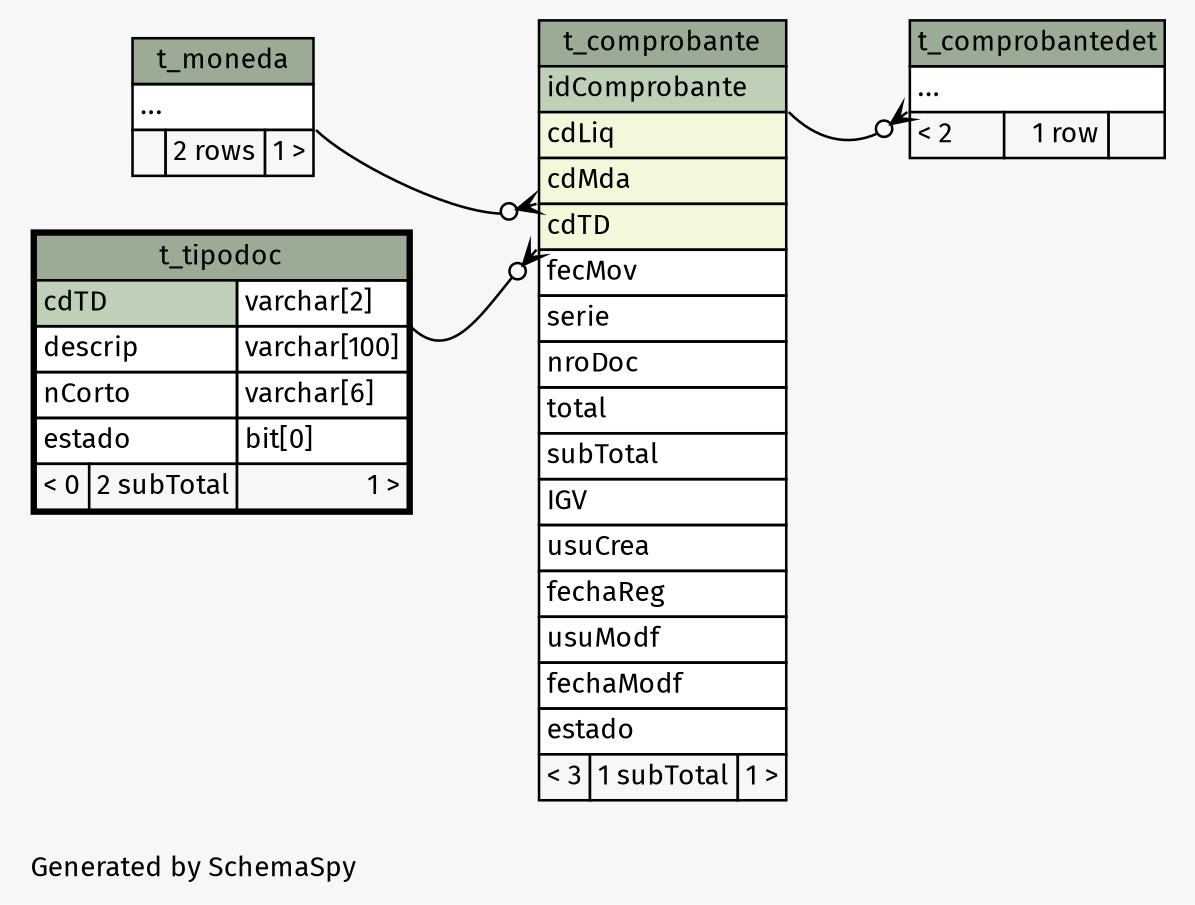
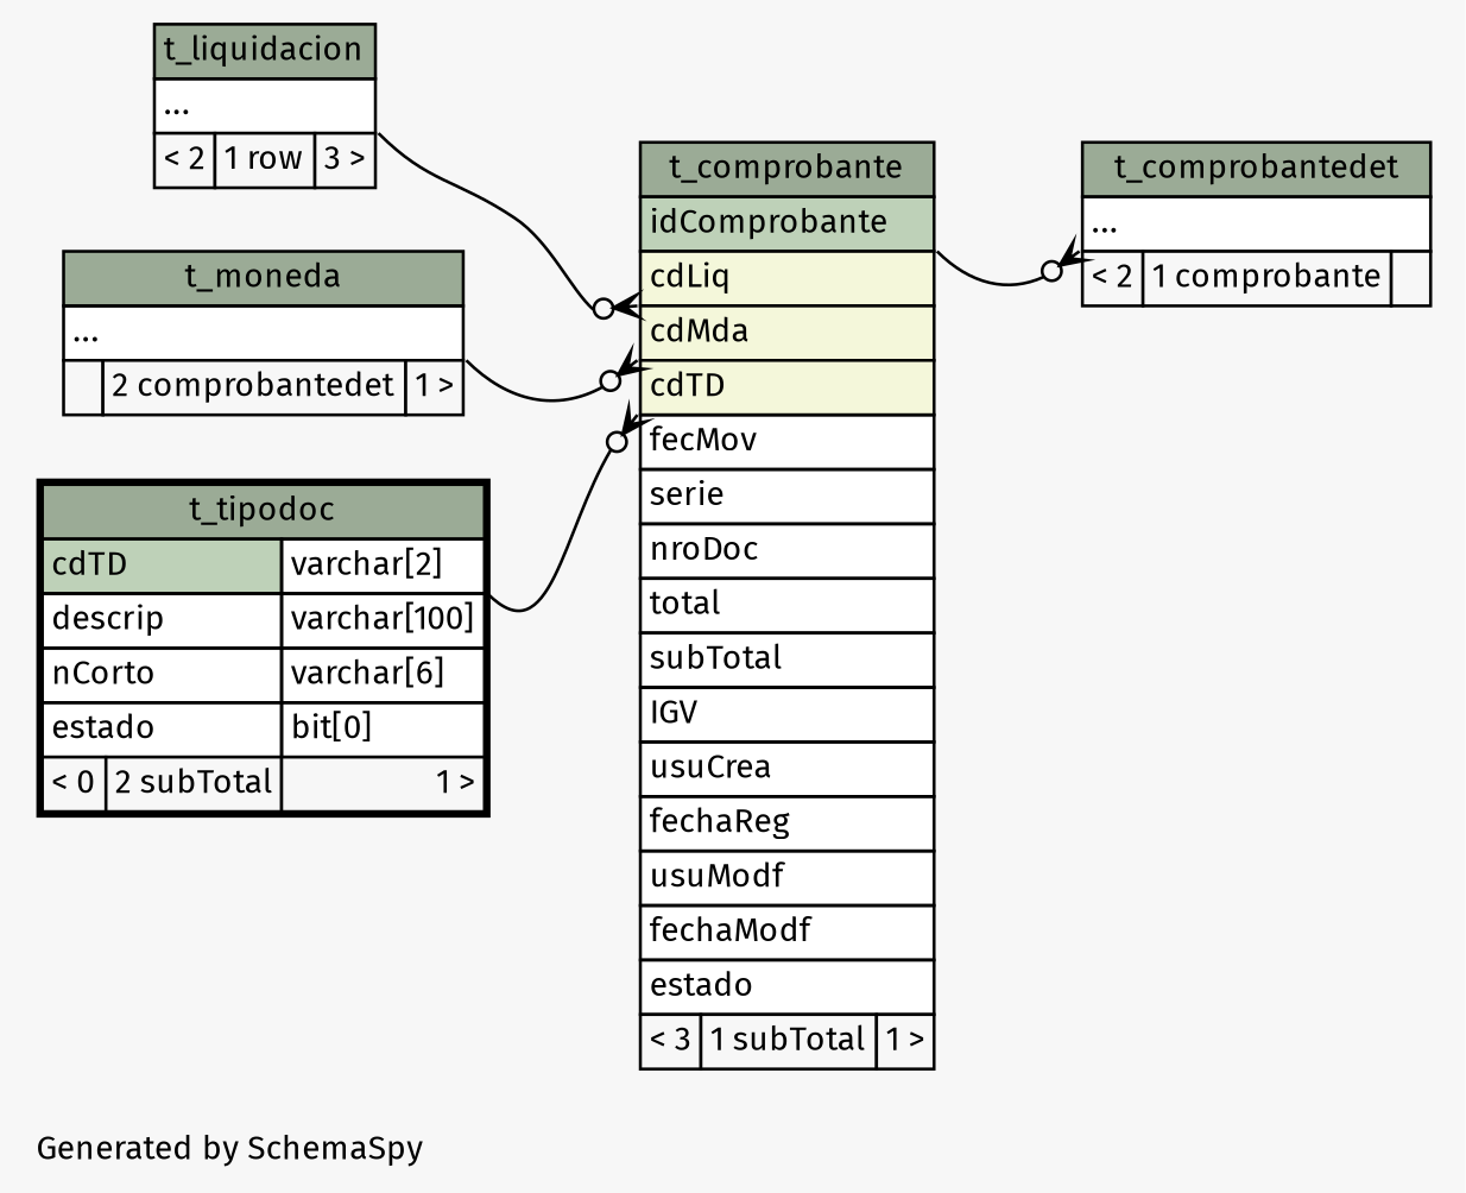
  digraph {
    bgcolor="#f7f7f7"
    fontname="Fira Sans"
    fontsize=11
    label="\nGenerated by SchemaSpy"
    labeljust=l
    nodesep=0.18
    rankdir=RL
    ranksep=0.46
    node [fontname="Fira Sans" fontsize=11 shape=plaintext]
    edge [arrowhead=none arrowsize=0.8 arrowtail=crowodot dir=back fontname="Fira Sans" headport="elipses:se"]
    n1 [label=<     <TABLE BORDER="0" CELLBORDER="1" CELLSPACING="0" BGCOLOR="#ffffff">       <TR><TD COLSPAN="3" BGCOLOR="#9bab96" ALIGN="CENTER">t_comprobante</TD></TR>       <TR><TD PORT="idComprobante" COLSPAN="3" BGCOLOR="#bed1b8" ALIGN="LEFT">idComprobante</TD></TR>       <TR><TD PORT="cdLiq" COLSPAN="3" BGCOLOR="#f4f7da" ALIGN="LEFT">cdLiq</TD></TR>       <TR><TD PORT="cdMda" COLSPAN="3" BGCOLOR="#f4f7da" ALIGN="LEFT">cdMda</TD></TR>       <TR><TD PORT="cdTD" COLSPAN="3" BGCOLOR="#f4f7da" ALIGN="LEFT">cdTD</TD></TR>       <TR><TD PORT="fecMov" COLSPAN="3" ALIGN="LEFT">fecMov</TD></TR>       <TR><TD PORT="serie" COLSPAN="3" ALIGN="LEFT">serie</TD></TR>       <TR><TD PORT="nroDoc" COLSPAN="3" ALIGN="LEFT">nroDoc</TD></TR>       <TR><TD PORT="total" COLSPAN="3" ALIGN="LEFT">total</TD></TR>       <TR><TD PORT="subTotal" COLSPAN="3" ALIGN="LEFT">subTotal</TD></TR>       <TR><TD PORT="IGV" COLSPAN="3" ALIGN="LEFT">IGV</TD></TR>       <TR><TD PORT="usuCrea" COLSPAN="3" ALIGN="LEFT">usuCrea</TD></TR>       <TR><TD PORT="fechaReg" COLSPAN="3" ALIGN="LEFT">fechaReg</TD></TR>       <TR><TD PORT="usuModf" COLSPAN="3" ALIGN="LEFT">usuModf</TD></TR>       <TR><TD PORT="fechaModf" COLSPAN="3" ALIGN="LEFT">fechaModf</TD></TR>       <TR><TD PORT="estado" COLSPAN="3" ALIGN="LEFT">estado</TD></TR>       <TR><TD ALIGN="LEFT" BGCOLOR="#f7f7f7">&lt; 3</TD><TD ALIGN="RIGHT" BGCOLOR="#f7f7f7">1 subTotal</TD><TD ALIGN="RIGHT" BGCOLOR="#f7f7f7">1 &gt;</TD></TR>     </TABLE>>]
-   n3 [label=<     <TABLE BORDER="0" CELLBORDER="1" CELLSPACING="0" BGCOLOR="#ffffff">       <TR><TD COLSPAN="3" BGCOLOR="#9bab96" ALIGN="CENTER">t_moneda</TD></TR>       <TR><TD PORT="elipses" COLSPAN="3" ALIGN="LEFT">...</TD></TR>       <TR><TD ALIGN="LEFT" BGCOLOR="#f7f7f7">  </TD><TD ALIGN="RIGHT" BGCOLOR="#f7f7f7">2 rows</TD><TD ALIGN="RIGHT" BGCOLOR="#f7f7f7">1 &gt;</TD></TR>     </TABLE>>]
+   n2 [label=<     <TABLE BORDER="0" CELLBORDER="1" CELLSPACING="0" BGCOLOR="#ffffff">       <TR><TD COLSPAN="3" BGCOLOR="#9bab96" ALIGN="CENTER">t_liquidacion</TD></TR>       <TR><TD PORT="elipses" COLSPAN="3" ALIGN="LEFT">...</TD></TR>       <TR><TD ALIGN="LEFT" BGCOLOR="#f7f7f7">&lt; 2</TD><TD ALIGN="RIGHT" BGCOLOR="#f7f7f7">1 row</TD><TD ALIGN="RIGHT" BGCOLOR="#f7f7f7">3 &gt;</TD></TR>     </TABLE>>]
+   n3 [label=<     <TABLE BORDER="0" CELLBORDER="1" CELLSPACING="0" BGCOLOR="#ffffff">       <TR><TD COLSPAN="3" BGCOLOR="#9bab96" ALIGN="CENTER">t_moneda</TD></TR>       <TR><TD PORT="elipses" COLSPAN="3" ALIGN="LEFT">...</TD></TR>       <TR><TD ALIGN="LEFT" BGCOLOR="#f7f7f7">  </TD><TD ALIGN="RIGHT" BGCOLOR="#f7f7f7">2 comprobantedet</TD><TD ALIGN="RIGHT" BGCOLOR="#f7f7f7">1 &gt;</TD></TR>     </TABLE>>]
    n4 [label=<     <TABLE BORDER="2" CELLBORDER="1" CELLSPACING="0" BGCOLOR="#ffffff">       <TR><TD COLSPAN="3" BGCOLOR="#9bab96" ALIGN="CENTER">t_tipodoc</TD></TR>       <TR><TD PORT="cdTD" COLSPAN="2" BGCOLOR="#bed1b8" ALIGN="LEFT">cdTD</TD><TD PORT="cdTD.type" ALIGN="LEFT">varchar[2]</TD></TR>       <TR><TD PORT="descrip" COLSPAN="2" ALIGN="LEFT">descrip</TD><TD PORT="descrip.type" ALIGN="LEFT">varchar[100]</TD></TR>       <TR><TD PORT="nCorto" COLSPAN="2" ALIGN="LEFT">nCorto</TD><TD PORT="nCorto.type" ALIGN="LEFT">varchar[6]</TD></TR>       <TR><TD PORT="estado" COLSPAN="2" ALIGN="LEFT">estado</TD><TD PORT="estado.type" ALIGN="LEFT">bit[0]</TD></TR>       <TR><TD ALIGN="LEFT" BGCOLOR="#f7f7f7">&lt; 0</TD><TD ALIGN="RIGHT" BGCOLOR="#f7f7f7">2 subTotal</TD><TD ALIGN="RIGHT" BGCOLOR="#f7f7f7">1 &gt;</TD></TR>     </TABLE>>]
-   n5 [label=<     <TABLE BORDER="0" CELLBORDER="1" CELLSPACING="0" BGCOLOR="#ffffff">       <TR><TD COLSPAN="3" BGCOLOR="#9bab96" ALIGN="CENTER">t_comprobantedet</TD></TR>       <TR><TD PORT="elipses" COLSPAN="3" ALIGN="LEFT">...</TD></TR>       <TR><TD ALIGN="LEFT" BGCOLOR="#f7f7f7">&lt; 2</TD><TD ALIGN="RIGHT" BGCOLOR="#f7f7f7">1 row</TD><TD ALIGN="RIGHT" BGCOLOR="#f7f7f7">  </TD></TR>     </TABLE>>]
+   n5 [label=<     <TABLE BORDER="0" CELLBORDER="1" CELLSPACING="0" BGCOLOR="#ffffff">       <TR><TD COLSPAN="3" BGCOLOR="#9bab96" ALIGN="CENTER">t_comprobantedet</TD></TR>       <TR><TD PORT="elipses" COLSPAN="3" ALIGN="LEFT">...</TD></TR>       <TR><TD ALIGN="LEFT" BGCOLOR="#f7f7f7">&lt; 2</TD><TD ALIGN="RIGHT" BGCOLOR="#f7f7f7">1 comprobante</TD><TD ALIGN="RIGHT" BGCOLOR="#f7f7f7">  </TD></TR>     </TABLE>>]
+   n1 -> n2 [tailport="cdLiq:sw"]
    n1 -> n3 [tailport="cdMda:sw"]
    n1 -> n4 [headport="cdTD.type:se" tailport="cdTD:sw"]
    n5 -> n1 [headport="idComprobante:se" tailport="elipses:sw"]
  }
